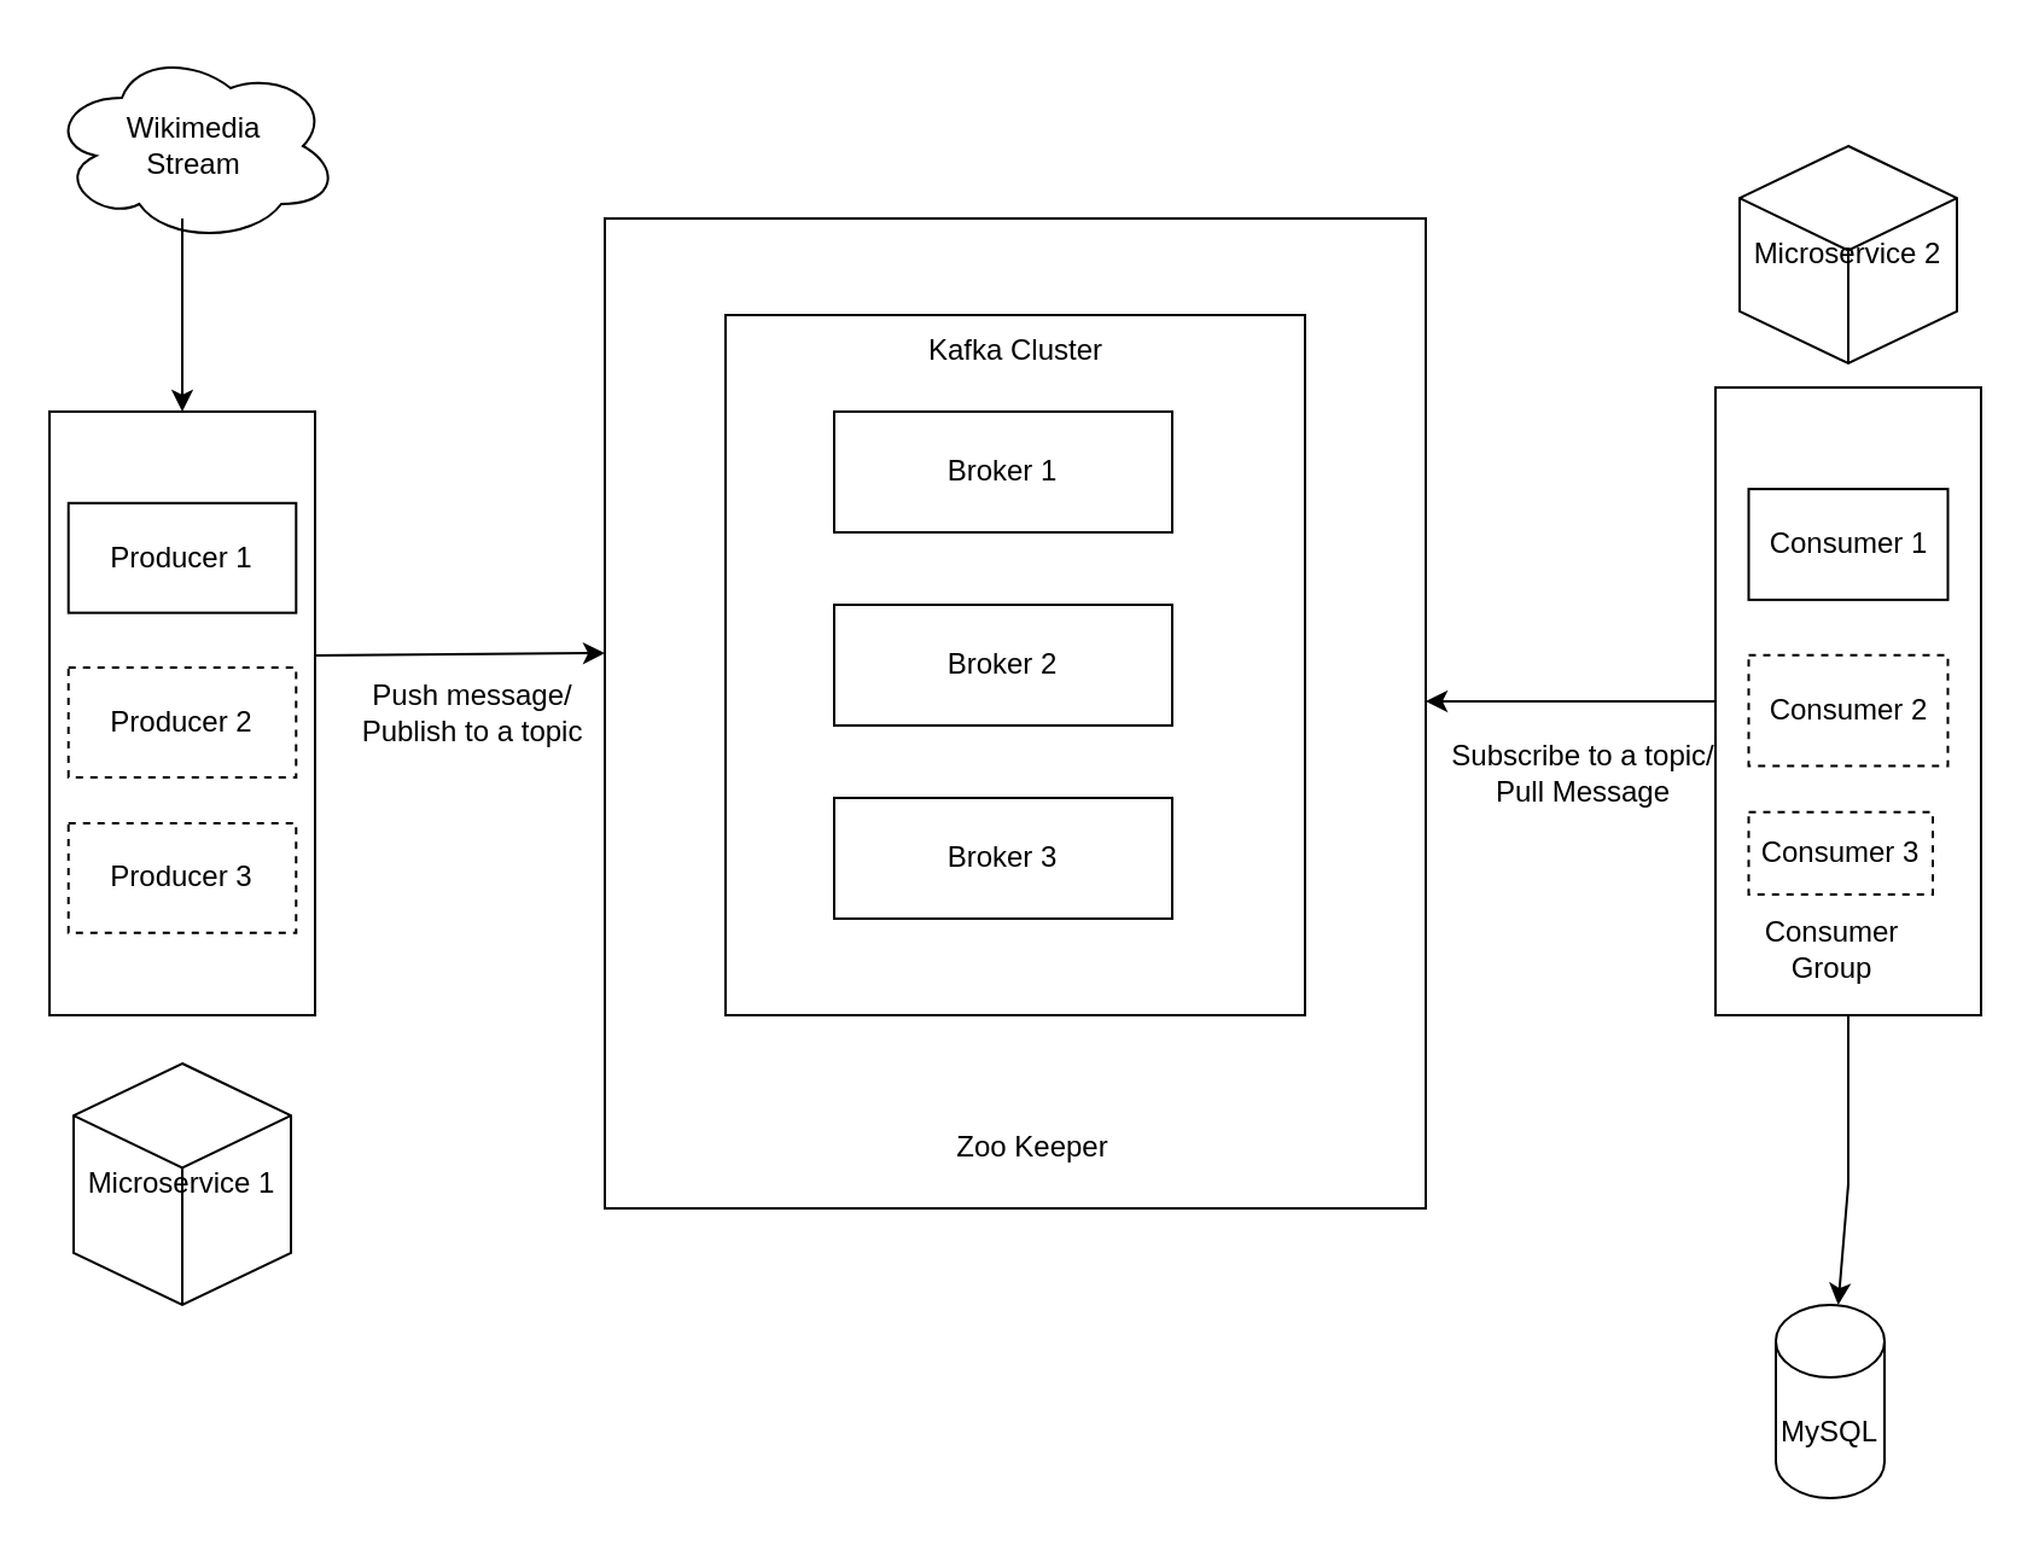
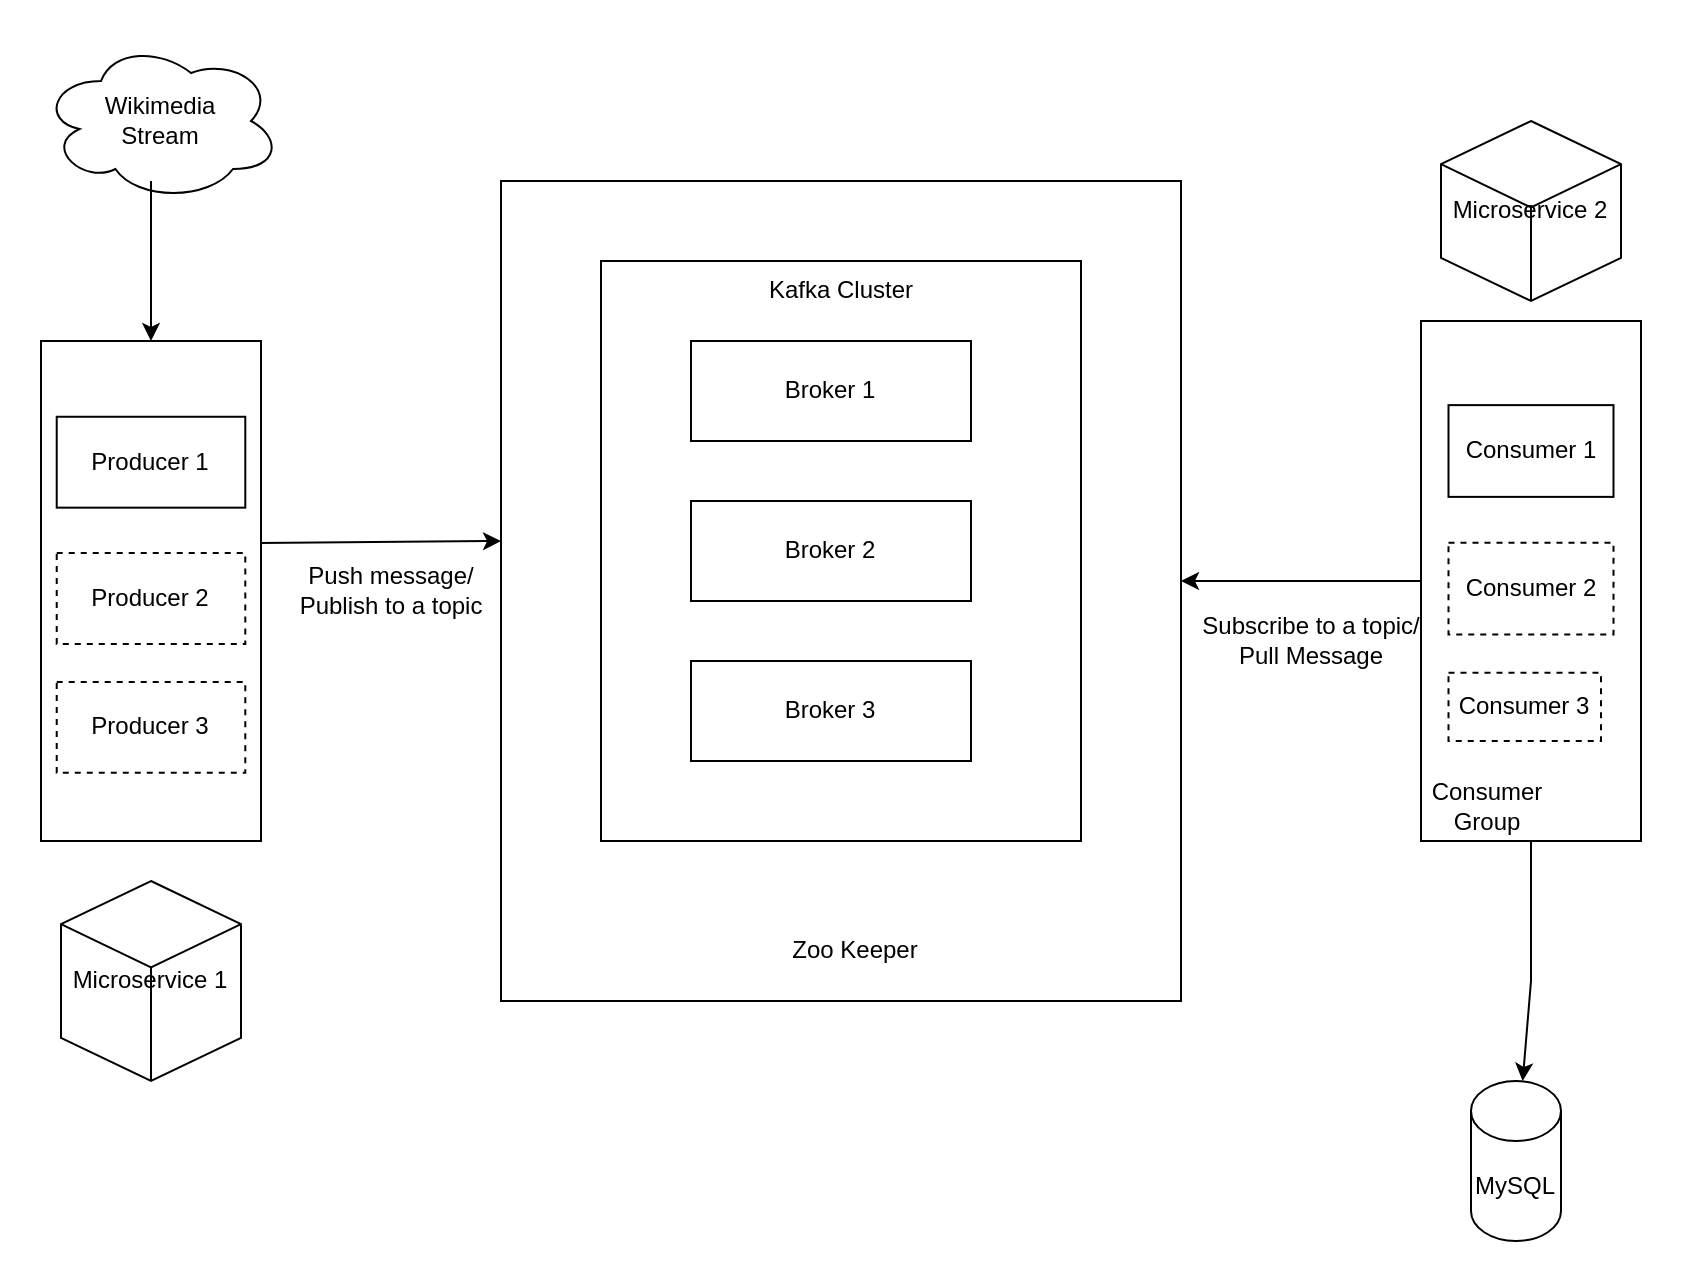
  <mxCell id="0" />
  <mxCell id="1" parent="0" />
  <mxCell id="2" value="" style="endArrow=classic;html=1;rounded=0;exitX=0.991;exitY=0.404;exitDx=0;exitDy=0;exitPerimeter=0;" edge="1" parent="1" source="11"><mxGeometry width="50" height="50" relative="1" as="geometry"><mxPoint x="160" y="270" as="sourcePoint" /><mxPoint x="250" y="270" as="targetPoint" /></mxGeometry></mxCell>
  <mxCell id="3" value="Push message/ &lt;br&gt;Publish to a topic" style="text;html=1;align=center;verticalAlign=middle;resizable=0;points=[];autosize=1;strokeColor=none;fillColor=none;" vertex="1" parent="1"><mxGeometry x="140" y="275" width="110" height="40" as="geometry" /></mxCell>
  <mxCell id="4" value="" style="group;dashed=1;dashPattern=8 8;" vertex="1" connectable="0" parent="1"><mxGeometry x="710" y="160" width="110" height="260" as="geometry" /></mxCell>
  <mxCell id="5" value="" style="rounded=0;whiteSpace=wrap;html=1;" vertex="1" parent="4"><mxGeometry width="110" height="260" as="geometry" /></mxCell>
  <mxCell id="6" value="Consumer 1" style="rounded=0;whiteSpace=wrap;html=1;" vertex="1" parent="4"><mxGeometry x="13.75" y="42.059" width="82.5" height="45.882" as="geometry" /></mxCell>
  <mxCell id="7" value="Consumer&amp;nbsp;2" style="rounded=0;whiteSpace=wrap;html=1;dashed=1;" vertex="1" parent="4"><mxGeometry x="13.75" y="110.882" width="82.5" height="45.882" as="geometry" /></mxCell>
  <mxCell id="8" value="Consumer 3" style="rounded=0;whiteSpace=wrap;html=1;dashed=1;" vertex="1" parent="4"><mxGeometry x="13.75" y="175.88" width="76.25" height="34.12" as="geometry" /></mxCell>
- <mxCell id="9" value="Consumer Group" style="text;html=1;strokeColor=none;fillColor=none;align=center;verticalAlign=middle;whiteSpace=wrap;rounded=0;" vertex="1" parent="4"><mxGeometry x="27.5" y="221.765" width="41.25" height="22.941" as="geometry" /></mxCell>
+ <mxCell id="9" value="Consumer Group" style="text;html=1;strokeColor=none;fillColor=none;align=center;verticalAlign=middle;whiteSpace=wrap;rounded=0;" vertex="1" parent="4"><mxGeometry x="12.5" y="231.765" width="41.25" height="22.941" as="geometry" /></mxCell>
  <mxCell id="10" value="" style="group" vertex="1" connectable="0" parent="1"><mxGeometry x="20" y="170" width="110" height="250" as="geometry" /></mxCell>
  <mxCell id="11" value="" style="rounded=0;whiteSpace=wrap;html=1;" vertex="1" parent="10"><mxGeometry width="110" height="250" as="geometry" /></mxCell>
  <mxCell id="12" value="Producer 1" style="rounded=0;whiteSpace=wrap;html=1;" vertex="1" parent="10"><mxGeometry x="7.857" y="37.879" width="94.286" height="45.455" as="geometry" /></mxCell>
  <mxCell id="13" value="Producer 2" style="rounded=0;whiteSpace=wrap;html=1;dashed=1;" vertex="1" parent="10"><mxGeometry x="7.857" y="106.061" width="94.286" height="45.455" as="geometry" /></mxCell>
  <mxCell id="14" value="Producer 3" style="rounded=0;whiteSpace=wrap;html=1;dashed=1;" vertex="1" parent="10"><mxGeometry x="7.857" y="170.455" width="94.286" height="45.455" as="geometry" /></mxCell>
  <mxCell id="15" value="Subscribe to a topic/&lt;br&gt;Pull Message" style="text;html=1;align=center;verticalAlign=middle;resizable=0;points=[];autosize=1;strokeColor=none;fillColor=none;" vertex="1" parent="1"><mxGeometry x="590" y="300" width="130" height="40" as="geometry" /></mxCell>
  <mxCell id="16" value="" style="endArrow=classic;html=1;rounded=0;exitX=0;exitY=0.5;exitDx=0;exitDy=0;" edge="1" parent="1" source="5"><mxGeometry width="50" height="50" relative="1" as="geometry"><mxPoint x="630" y="280" as="sourcePoint" /><mxPoint x="590" y="290" as="targetPoint" /></mxGeometry></mxCell>
  <mxCell id="17" value="" style="rounded=0;whiteSpace=wrap;html=1;movable=1;resizable=1;rotatable=1;deletable=1;editable=1;locked=0;connectable=1;" vertex="1" parent="1"><mxGeometry x="250" y="90" width="340" height="410" as="geometry" /></mxCell>
  <mxCell id="18" value="" style="rounded=0;whiteSpace=wrap;html=1;movable=0;resizable=0;rotatable=0;deletable=0;editable=0;locked=1;connectable=0;" vertex="1" parent="1"><mxGeometry x="300" y="130" width="240" height="290" as="geometry" /></mxCell>
  <mxCell id="19" value="Broker 1" style="rounded=0;whiteSpace=wrap;html=1;movable=0;resizable=0;rotatable=0;deletable=0;editable=0;locked=1;connectable=0;" vertex="1" parent="1"><mxGeometry x="345" y="170" width="140" height="50" as="geometry" /></mxCell>
  <mxCell id="20" value="Broker 2" style="rounded=0;whiteSpace=wrap;html=1;movable=0;resizable=0;rotatable=0;deletable=0;editable=0;locked=1;connectable=0;" vertex="1" parent="1"><mxGeometry x="345" y="250" width="140" height="50" as="geometry" /></mxCell>
  <mxCell id="21" value="Broker 3" style="rounded=0;whiteSpace=wrap;html=1;movable=0;resizable=0;rotatable=0;deletable=0;editable=0;locked=1;connectable=0;" vertex="1" parent="1"><mxGeometry x="345" y="330" width="140" height="50" as="geometry" /></mxCell>
  <mxCell id="22" value="Zoo Keeper" style="text;html=1;strokeColor=none;fillColor=none;align=center;verticalAlign=middle;whiteSpace=wrap;rounded=0;movable=0;resizable=0;rotatable=0;deletable=0;editable=0;locked=1;connectable=0;" vertex="1" parent="1"><mxGeometry x="385" y="460" width="85" height="30" as="geometry" /></mxCell>
  <mxCell id="23" value="Kafka Cluster" style="text;html=1;strokeColor=none;fillColor=none;align=center;verticalAlign=middle;whiteSpace=wrap;rounded=0;movable=0;resizable=0;rotatable=0;deletable=0;editable=0;locked=1;connectable=0;" vertex="1" parent="1"><mxGeometry x="377.5" y="130" width="85" height="30" as="geometry" /></mxCell>
  <mxCell id="24" value="Wikimedia &lt;br&gt;Stream" style="ellipse;shape=cloud;whiteSpace=wrap;html=1;" vertex="1" parent="1"><mxGeometry x="20" y="20" width="120" height="80" as="geometry" /></mxCell>
  <mxCell id="25" value="" style="endArrow=classic;html=1;rounded=0;entryX=0.5;entryY=0;entryDx=0;entryDy=0;" edge="1" parent="1" target="11"><mxGeometry width="50" height="50" relative="1" as="geometry"><mxPoint x="75" y="90" as="sourcePoint" /><mxPoint x="130" y="207.88" as="targetPoint" /></mxGeometry></mxCell>
  <mxCell id="26" value="" style="endArrow=classic;html=1;rounded=0;" edge="1" parent="1" target="27"><mxGeometry width="50" height="50" relative="1" as="geometry"><mxPoint x="765" y="420" as="sourcePoint" /><mxPoint x="765" y="520" as="targetPoint" /><Array as="points"><mxPoint x="765" y="490" /></Array></mxGeometry></mxCell>
  <mxCell id="27" value="MySQL" style="shape=cylinder3;whiteSpace=wrap;html=1;boundedLbl=1;backgroundOutline=1;size=15;" vertex="1" parent="1"><mxGeometry x="735" y="540" width="45" height="80" as="geometry" /></mxCell>
  <mxCell id="28" value="Microservice 1" style="html=1;whiteSpace=wrap;shape=isoCube2;backgroundOutline=1;isoAngle=15;" vertex="1" parent="1"><mxGeometry x="30" y="440" width="90" height="100" as="geometry" /></mxCell>
  <mxCell id="29" value="Microservice 2" style="html=1;whiteSpace=wrap;shape=isoCube2;backgroundOutline=1;isoAngle=15;" vertex="1" parent="1"><mxGeometry x="720" y="60" width="90" height="90" as="geometry" /></mxCell>
